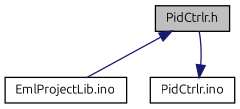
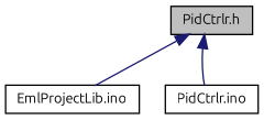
  digraph {
    fontname=Ubuntu
    node [color=black fillcolor=white fontname=Ubuntu fontsize=10 shape=record style=filled]
    edge [color=midnightblue dir=back fontname=Ubuntu fontsize=10 labelfontname=Helvetica labelfontsize=10 style=solid]
    n1 [fillcolor=grey75 fontcolor=black height=0.2 label="PidCtrlr.h" width=0.4]
    n2 [height=0.2 label="EmlProjectLib.ino" width=0.4]
    n3 [height=0.2 label="PidCtrlr.ino" width=0.4]
    n1 -> n2
-   n3 -> n1
+   n1 -> n3
  }
